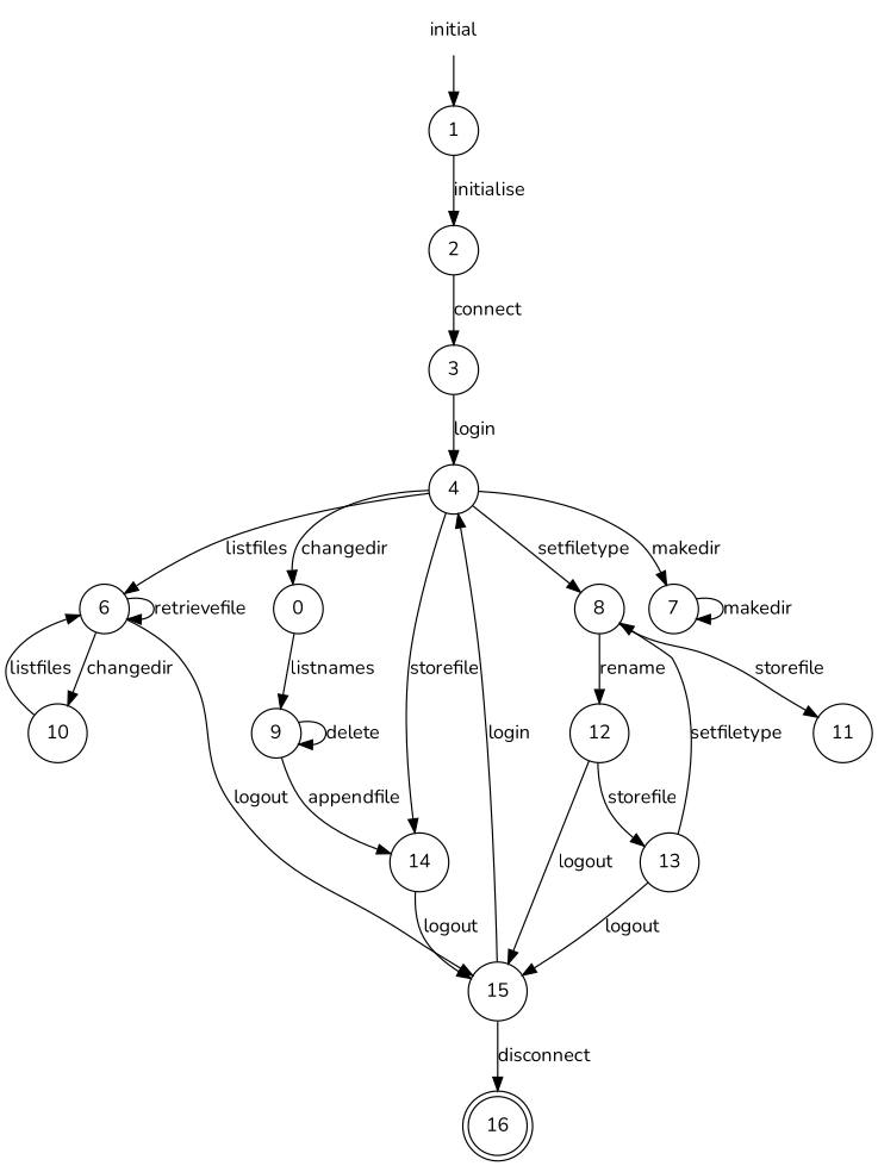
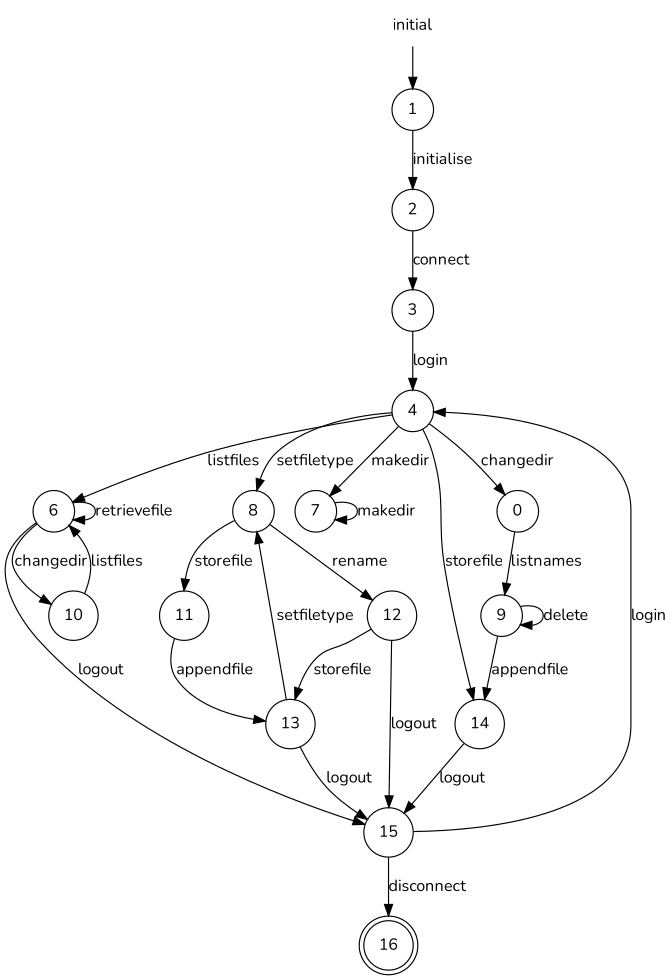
  digraph {
    fontname=Nunito
    node [fontname=Nunito shape=circle]
    edge [fontname=Nunito]
    initial [shape=plaintext]
    1
    2
    3
    4
    n6 [label=0]
    6
    7
    8
    14
    9
    10
    15
    11
    12
    16 [shape=doublecircle]
    13
    initial -> 1
    1 -> 2 [label=initialise]
    2 -> 3 [label=connect]
    3 -> 4 [label=login]
    4 -> n6 [label=changedir]
    4 -> 6 [label=listfiles]
    4 -> 7 [label=makedir]
    4 -> 8 [label=setfiletype]
    4 -> 14 [label=storefile]
    n6 -> 9 [label=listnames]
    6 -> 6 [label=retrievefile]
    6 -> 10 [label=changedir]
    6 -> 15 [label=logout]
    7 -> 7 [label=makedir]
    8 -> 11 [label=storefile]
    8 -> 12 [label=rename]
    14 -> 15 [label=logout]
    9 -> 14 [label=appendfile]
    9 -> 9 [label=delete]
    10 -> 6 [label=listfiles]
    15 -> 4 [label=login]
    15 -> 16 [label=disconnect]
+   11 -> 13 [label=appendfile]
    12 -> 15 [label=logout]
    12 -> 13 [label=storefile]
    13 -> 8 [label=setfiletype]
    13 -> 15 [label=logout]
  }
